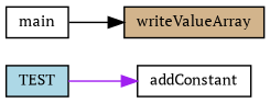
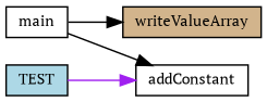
  digraph {
    fontname="PT Serif"
    rankdir=RL
    node [color=black fillcolor=white fontname="PT Serif" fontsize=10 shape=record style=filled]
    edge [color=black dir=back fontname="PT Serif" fontsize=10 labelfontname=Helvetica labelfontsize=10 style=solid]
    n1 [fillcolor=tan fontcolor=black height=0.2 label=writeValueArray width=0.4]
    n2 [height=0.2 label=main width=0.4]
    n3 [height=0.2 label=addConstant width=0.4]
    n4 [fillcolor=lightblue height=0.2 label=TEST width=0.4]
    n1 -> n2
+   n3 -> n2
    n3 -> n4 [color=purple]
  }
